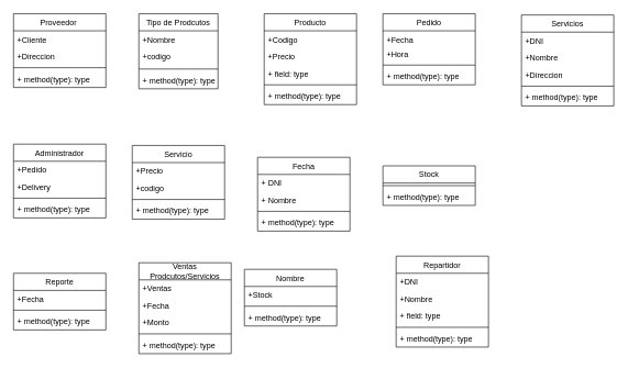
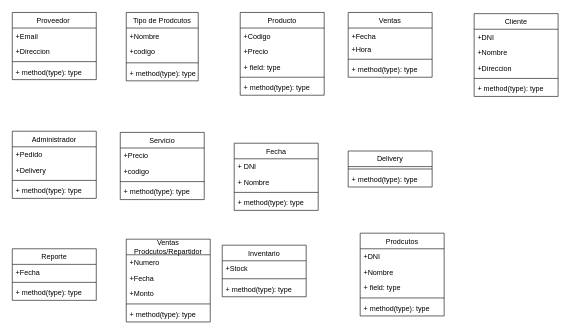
  <mxCell id="0" />
  <mxCell id="1" parent="0" />
  <mxCell id="2" value="Fecha" style="swimlane;fontStyle=0;childLayout=stackLayout;horizontal=1;startSize=26;fillColor=none;horizontalStack=0;resizeParent=1;resizeParentMax=0;resizeLast=0;collapsible=1;marginBottom=0;" vertex="1" parent="1"><mxGeometry x="390" y="238" width="140" height="112" as="geometry" /></mxCell>
  <mxCell id="3" value="+ DNI" style="text;strokeColor=none;fillColor=none;align=left;verticalAlign=top;spacingLeft=4;spacingRight=4;overflow=hidden;rotatable=0;points=[[0,0.5],[1,0.5]];portConstraint=eastwest;" vertex="1" parent="2"><mxGeometry y="26" width="140" height="26" as="geometry" /></mxCell>
  <mxCell id="4" value="+ Nombre" style="text;strokeColor=none;fillColor=none;align=left;verticalAlign=top;spacingLeft=4;spacingRight=4;overflow=hidden;rotatable=0;points=[[0,0.5],[1,0.5]];portConstraint=eastwest;" vertex="1" parent="2"><mxGeometry y="52" width="140" height="26" as="geometry" /></mxCell>
  <mxCell id="5" value="" style="line;strokeWidth=1;fillColor=none;align=left;verticalAlign=middle;spacingTop=-1;spacingLeft=3;spacingRight=3;rotatable=0;labelPosition=right;points=[];portConstraint=eastwest;" vertex="1" parent="2"><mxGeometry y="78" width="140" height="8" as="geometry" /></mxCell>
  <mxCell id="6" value="+ method(type): type" style="text;strokeColor=none;fillColor=none;align=left;verticalAlign=top;spacingLeft=4;spacingRight=4;overflow=hidden;rotatable=0;points=[[0,0.5],[1,0.5]];portConstraint=eastwest;" vertex="1" parent="2"><mxGeometry y="86" width="140" height="26" as="geometry" /></mxCell>
  <mxCell id="7" value="Reporte" style="swimlane;fontStyle=0;childLayout=stackLayout;horizontal=1;startSize=26;fillColor=none;horizontalStack=0;resizeParent=1;resizeParentMax=0;resizeLast=0;collapsible=1;marginBottom=0;" vertex="1" parent="1"><mxGeometry x="20" y="414" width="140" height="86" as="geometry" /></mxCell>
  <mxCell id="8" value="+Fecha" style="text;strokeColor=none;fillColor=none;align=left;verticalAlign=top;spacingLeft=4;spacingRight=4;overflow=hidden;rotatable=0;points=[[0,0.5],[1,0.5]];portConstraint=eastwest;" vertex="1" parent="7"><mxGeometry y="26" width="140" height="26" as="geometry" /></mxCell>
  <mxCell id="9" value="" style="line;strokeWidth=1;fillColor=none;align=left;verticalAlign=middle;spacingTop=-1;spacingLeft=3;spacingRight=3;rotatable=0;labelPosition=right;points=[];portConstraint=eastwest;" vertex="1" parent="7"><mxGeometry y="52" width="140" height="8" as="geometry" /></mxCell>
  <mxCell id="10" value="+ method(type): type" style="text;strokeColor=none;fillColor=none;align=left;verticalAlign=top;spacingLeft=4;spacingRight=4;overflow=hidden;rotatable=0;points=[[0,0.5],[1,0.5]];portConstraint=eastwest;" vertex="1" parent="7"><mxGeometry y="60" width="140" height="26" as="geometry" /></mxCell>
- <mxCell id="11" value="Nombre" style="swimlane;fontStyle=0;childLayout=stackLayout;horizontal=1;startSize=26;fillColor=none;horizontalStack=0;resizeParent=1;resizeParentMax=0;resizeLast=0;collapsible=1;marginBottom=0;" vertex="1" parent="1"><mxGeometry x="370" y="408" width="140" height="86" as="geometry" /></mxCell>
+ <mxCell id="11" value="Inventario" style="swimlane;fontStyle=0;childLayout=stackLayout;horizontal=1;startSize=26;fillColor=none;horizontalStack=0;resizeParent=1;resizeParentMax=0;resizeLast=0;collapsible=1;marginBottom=0;" vertex="1" parent="1"><mxGeometry x="370" y="408" width="140" height="86" as="geometry" /></mxCell>
  <mxCell id="12" value="+Stock" style="text;strokeColor=none;fillColor=none;align=left;verticalAlign=top;spacingLeft=4;spacingRight=4;overflow=hidden;rotatable=0;points=[[0,0.5],[1,0.5]];portConstraint=eastwest;" vertex="1" parent="11"><mxGeometry y="26" width="140" height="26" as="geometry" /></mxCell>
  <mxCell id="13" value="" style="line;strokeWidth=1;fillColor=none;align=left;verticalAlign=middle;spacingTop=-1;spacingLeft=3;spacingRight=3;rotatable=0;labelPosition=right;points=[];portConstraint=eastwest;" vertex="1" parent="11"><mxGeometry y="52" width="140" height="8" as="geometry" /></mxCell>
  <mxCell id="14" value="+ method(type): type" style="text;strokeColor=none;fillColor=none;align=left;verticalAlign=top;spacingLeft=4;spacingRight=4;overflow=hidden;rotatable=0;points=[[0,0.5],[1,0.5]];portConstraint=eastwest;" vertex="1" parent="11"><mxGeometry y="60" width="140" height="26" as="geometry" /></mxCell>
  <mxCell id="15" value="Proveedor " style="swimlane;fontStyle=0;childLayout=stackLayout;horizontal=1;startSize=26;fillColor=none;horizontalStack=0;resizeParent=1;resizeParentMax=0;resizeLast=0;collapsible=1;marginBottom=0;" vertex="1" parent="1"><mxGeometry x="20" y="20" width="140" height="112" as="geometry" /></mxCell>
- <mxCell id="16" value="+Cliente" style="text;strokeColor=none;fillColor=none;align=left;verticalAlign=top;spacingLeft=4;spacingRight=4;overflow=hidden;rotatable=0;points=[[0,0.5],[1,0.5]];portConstraint=eastwest;" vertex="1" parent="15"><mxGeometry y="26" width="140" height="26" as="geometry" /></mxCell>
+ <mxCell id="16" value="+Email" style="text;strokeColor=none;fillColor=none;align=left;verticalAlign=top;spacingLeft=4;spacingRight=4;overflow=hidden;rotatable=0;points=[[0,0.5],[1,0.5]];portConstraint=eastwest;" vertex="1" parent="15"><mxGeometry y="26" width="140" height="26" as="geometry" /></mxCell>
  <mxCell id="17" value="+Direccion" style="text;strokeColor=none;fillColor=none;align=left;verticalAlign=top;spacingLeft=4;spacingRight=4;overflow=hidden;rotatable=0;points=[[0,0.5],[1,0.5]];portConstraint=eastwest;" vertex="1" parent="15"><mxGeometry y="52" width="140" height="26" as="geometry" /></mxCell>
  <mxCell id="18" value="" style="line;strokeWidth=1;fillColor=none;align=left;verticalAlign=middle;spacingTop=-1;spacingLeft=3;spacingRight=3;rotatable=0;labelPosition=right;points=[];portConstraint=eastwest;" vertex="1" parent="15"><mxGeometry y="78" width="140" height="8" as="geometry" /></mxCell>
  <mxCell id="19" value="+ method(type): type" style="text;strokeColor=none;fillColor=none;align=left;verticalAlign=top;spacingLeft=4;spacingRight=4;overflow=hidden;rotatable=0;points=[[0,0.5],[1,0.5]];portConstraint=eastwest;" vertex="1" parent="15"><mxGeometry y="86" width="140" height="26" as="geometry" /></mxCell>
  <mxCell id="20" value="Administrador" style="swimlane;fontStyle=0;childLayout=stackLayout;horizontal=1;startSize=26;fillColor=none;horizontalStack=0;resizeParent=1;resizeParentMax=0;resizeLast=0;collapsible=1;marginBottom=0;" vertex="1" parent="1"><mxGeometry x="20" y="218" width="140" height="112" as="geometry" /></mxCell>
  <mxCell id="21" value="+Pedido" style="text;strokeColor=none;fillColor=none;align=left;verticalAlign=top;spacingLeft=4;spacingRight=4;overflow=hidden;rotatable=0;points=[[0,0.5],[1,0.5]];portConstraint=eastwest;" vertex="1" parent="20"><mxGeometry y="26" width="140" height="26" as="geometry" /></mxCell>
  <mxCell id="22" value="+Delivery" style="text;strokeColor=none;fillColor=none;align=left;verticalAlign=top;spacingLeft=4;spacingRight=4;overflow=hidden;rotatable=0;points=[[0,0.5],[1,0.5]];portConstraint=eastwest;" vertex="1" parent="20"><mxGeometry y="52" width="140" height="26" as="geometry" /></mxCell>
  <mxCell id="23" value="" style="line;strokeWidth=1;fillColor=none;align=left;verticalAlign=middle;spacingTop=-1;spacingLeft=3;spacingRight=3;rotatable=0;labelPosition=right;points=[];portConstraint=eastwest;" vertex="1" parent="20"><mxGeometry y="78" width="140" height="8" as="geometry" /></mxCell>
  <mxCell id="24" value="+ method(type): type" style="text;strokeColor=none;fillColor=none;align=left;verticalAlign=top;spacingLeft=4;spacingRight=4;overflow=hidden;rotatable=0;points=[[0,0.5],[1,0.5]];portConstraint=eastwest;" vertex="1" parent="20"><mxGeometry y="86" width="140" height="26" as="geometry" /></mxCell>
  <mxCell id="25" value="Servicio" style="swimlane;fontStyle=0;childLayout=stackLayout;horizontal=1;startSize=26;fillColor=none;horizontalStack=0;resizeParent=1;resizeParentMax=0;resizeLast=0;collapsible=1;marginBottom=0;" vertex="1" parent="1"><mxGeometry x="200" y="220" width="140" height="112" as="geometry" /></mxCell>
  <mxCell id="26" value="+Precio" style="text;strokeColor=none;fillColor=none;align=left;verticalAlign=top;spacingLeft=4;spacingRight=4;overflow=hidden;rotatable=0;points=[[0,0.5],[1,0.5]];portConstraint=eastwest;" vertex="1" parent="25"><mxGeometry y="26" width="140" height="26" as="geometry" /></mxCell>
  <mxCell id="27" value="+codigo" style="text;strokeColor=none;fillColor=none;align=left;verticalAlign=top;spacingLeft=4;spacingRight=4;overflow=hidden;rotatable=0;points=[[0,0.5],[1,0.5]];portConstraint=eastwest;" vertex="1" parent="25"><mxGeometry y="52" width="140" height="26" as="geometry" /></mxCell>
  <mxCell id="28" value="" style="line;strokeWidth=1;fillColor=none;align=left;verticalAlign=middle;spacingTop=-1;spacingLeft=3;spacingRight=3;rotatable=0;labelPosition=right;points=[];portConstraint=eastwest;" vertex="1" parent="25"><mxGeometry y="78" width="140" height="8" as="geometry" /></mxCell>
  <mxCell id="29" value="+ method(type): type" style="text;strokeColor=none;fillColor=none;align=left;verticalAlign=top;spacingLeft=4;spacingRight=4;overflow=hidden;rotatable=0;points=[[0,0.5],[1,0.5]];portConstraint=eastwest;" vertex="1" parent="25"><mxGeometry y="86" width="140" height="26" as="geometry" /></mxCell>
  <mxCell id="30" value="Producto" style="swimlane;fontStyle=0;childLayout=stackLayout;horizontal=1;startSize=26;fillColor=none;horizontalStack=0;resizeParent=1;resizeParentMax=0;resizeLast=0;collapsible=1;marginBottom=0;" vertex="1" parent="1"><mxGeometry x="400" y="20" width="140" height="138" as="geometry" /></mxCell>
  <mxCell id="31" value="+Codigo" style="text;strokeColor=none;fillColor=none;align=left;verticalAlign=top;spacingLeft=4;spacingRight=4;overflow=hidden;rotatable=0;points=[[0,0.5],[1,0.5]];portConstraint=eastwest;" vertex="1" parent="30"><mxGeometry y="26" width="140" height="26" as="geometry" /></mxCell>
  <mxCell id="32" value="+Precio" style="text;strokeColor=none;fillColor=none;align=left;verticalAlign=top;spacingLeft=4;spacingRight=4;overflow=hidden;rotatable=0;points=[[0,0.5],[1,0.5]];portConstraint=eastwest;" vertex="1" parent="30"><mxGeometry y="52" width="140" height="26" as="geometry" /></mxCell>
  <mxCell id="33" value="+ field: type" style="text;strokeColor=none;fillColor=none;align=left;verticalAlign=top;spacingLeft=4;spacingRight=4;overflow=hidden;rotatable=0;points=[[0,0.5],[1,0.5]];portConstraint=eastwest;" vertex="1" parent="30"><mxGeometry y="78" width="140" height="26" as="geometry" /></mxCell>
  <mxCell id="34" value="" style="line;strokeWidth=1;fillColor=none;align=left;verticalAlign=middle;spacingTop=-1;spacingLeft=3;spacingRight=3;rotatable=0;labelPosition=right;points=[];portConstraint=eastwest;" vertex="1" parent="30"><mxGeometry y="104" width="140" height="8" as="geometry" /></mxCell>
  <mxCell id="35" value="+ method(type): type" style="text;strokeColor=none;fillColor=none;align=left;verticalAlign=top;spacingLeft=4;spacingRight=4;overflow=hidden;rotatable=0;points=[[0,0.5],[1,0.5]];portConstraint=eastwest;" vertex="1" parent="30"><mxGeometry y="112" width="140" height="26" as="geometry" /></mxCell>
- <mxCell id="36" value="Pedido" style="swimlane;fontStyle=0;childLayout=stackLayout;horizontal=1;startSize=26;fillColor=none;horizontalStack=0;resizeParent=1;resizeParentMax=0;resizeLast=0;collapsible=1;marginBottom=0;" vertex="1" parent="1"><mxGeometry x="580" y="20" width="140" height="108" as="geometry" /></mxCell>
+ <mxCell id="36" value="Ventas" style="swimlane;fontStyle=0;childLayout=stackLayout;horizontal=1;startSize=26;fillColor=none;horizontalStack=0;resizeParent=1;resizeParentMax=0;resizeLast=0;collapsible=1;marginBottom=0;" vertex="1" parent="1"><mxGeometry x="580" y="20" width="140" height="108" as="geometry" /></mxCell>
  <mxCell id="37" value="+Fecha" style="text;strokeColor=none;fillColor=none;align=left;verticalAlign=top;spacingLeft=4;spacingRight=4;overflow=hidden;rotatable=0;points=[[0,0.5],[1,0.5]];portConstraint=eastwest;" vertex="1" parent="36"><mxGeometry y="26" width="140" height="22" as="geometry" /></mxCell>
  <mxCell id="38" value="+Hora" style="text;strokeColor=none;fillColor=none;align=left;verticalAlign=top;spacingLeft=4;spacingRight=4;overflow=hidden;rotatable=0;points=[[0,0.5],[1,0.5]];portConstraint=eastwest;" vertex="1" parent="36"><mxGeometry y="48" width="140" height="26" as="geometry" /></mxCell>
  <mxCell id="39" value="" style="line;strokeWidth=1;fillColor=none;align=left;verticalAlign=middle;spacingTop=-1;spacingLeft=3;spacingRight=3;rotatable=0;labelPosition=right;points=[];portConstraint=eastwest;" vertex="1" parent="36"><mxGeometry y="74" width="140" height="8" as="geometry" /></mxCell>
  <mxCell id="40" value="+ method(type): type" style="text;strokeColor=none;fillColor=none;align=left;verticalAlign=top;spacingLeft=4;spacingRight=4;overflow=hidden;rotatable=0;points=[[0,0.5],[1,0.5]];portConstraint=eastwest;" vertex="1" parent="36"><mxGeometry y="82" width="140" height="26" as="geometry" /></mxCell>
- <mxCell id="41" value="Servicios" style="swimlane;fontStyle=0;childLayout=stackLayout;horizontal=1;startSize=26;fillColor=none;horizontalStack=0;resizeParent=1;resizeParentMax=0;resizeLast=0;collapsible=1;marginBottom=0;" vertex="1" parent="1"><mxGeometry x="790" y="22" width="140" height="138" as="geometry" /></mxCell>
+ <mxCell id="41" value="Cliente" style="swimlane;fontStyle=0;childLayout=stackLayout;horizontal=1;startSize=26;fillColor=none;horizontalStack=0;resizeParent=1;resizeParentMax=0;resizeLast=0;collapsible=1;marginBottom=0;" vertex="1" parent="1"><mxGeometry x="790" y="22" width="140" height="138" as="geometry" /></mxCell>
  <mxCell id="42" value="+DNI" style="text;strokeColor=none;fillColor=none;align=left;verticalAlign=top;spacingLeft=4;spacingRight=4;overflow=hidden;rotatable=0;points=[[0,0.5],[1,0.5]];portConstraint=eastwest;" vertex="1" parent="41"><mxGeometry y="26" width="140" height="26" as="geometry" /></mxCell>
  <mxCell id="43" value="+Nombre" style="text;strokeColor=none;fillColor=none;align=left;verticalAlign=top;spacingLeft=4;spacingRight=4;overflow=hidden;rotatable=0;points=[[0,0.5],[1,0.5]];portConstraint=eastwest;" vertex="1" parent="41"><mxGeometry y="52" width="140" height="26" as="geometry" /></mxCell>
  <mxCell id="44" value="+Direccion" style="text;strokeColor=none;fillColor=none;align=left;verticalAlign=top;spacingLeft=4;spacingRight=4;overflow=hidden;rotatable=0;points=[[0,0.5],[1,0.5]];portConstraint=eastwest;" vertex="1" parent="41"><mxGeometry y="78" width="140" height="26" as="geometry" /></mxCell>
  <mxCell id="45" value="" style="line;strokeWidth=1;fillColor=none;align=left;verticalAlign=middle;spacingTop=-1;spacingLeft=3;spacingRight=3;rotatable=0;labelPosition=right;points=[];portConstraint=eastwest;" vertex="1" parent="41"><mxGeometry y="104" width="140" height="8" as="geometry" /></mxCell>
  <mxCell id="46" value="+ method(type): type" style="text;strokeColor=none;fillColor=none;align=left;verticalAlign=top;spacingLeft=4;spacingRight=4;overflow=hidden;rotatable=0;points=[[0,0.5],[1,0.5]];portConstraint=eastwest;" vertex="1" parent="41"><mxGeometry y="112" width="140" height="26" as="geometry" /></mxCell>
- <mxCell id="47" value="Stock" style="swimlane;fontStyle=0;childLayout=stackLayout;horizontal=1;startSize=26;fillColor=none;horizontalStack=0;resizeParent=1;resizeParentMax=0;resizeLast=0;collapsible=1;marginBottom=0;" vertex="1" parent="1"><mxGeometry x="580" y="251" width="140" height="60" as="geometry" /></mxCell>
+ <mxCell id="47" value="Delivery" style="swimlane;fontStyle=0;childLayout=stackLayout;horizontal=1;startSize=26;fillColor=none;horizontalStack=0;resizeParent=1;resizeParentMax=0;resizeLast=0;collapsible=1;marginBottom=0;" vertex="1" parent="1"><mxGeometry x="580" y="251" width="140" height="60" as="geometry" /></mxCell>
  <mxCell id="48" value="" style="line;strokeWidth=1;fillColor=none;align=left;verticalAlign=middle;spacingTop=-1;spacingLeft=3;spacingRight=3;rotatable=0;labelPosition=right;points=[];portConstraint=eastwest;" vertex="1" parent="47"><mxGeometry y="26" width="140" height="8" as="geometry" /></mxCell>
  <mxCell id="49" value="+ method(type): type" style="text;strokeColor=none;fillColor=none;align=left;verticalAlign=top;spacingLeft=4;spacingRight=4;overflow=hidden;rotatable=0;points=[[0,0.5],[1,0.5]];portConstraint=eastwest;" vertex="1" parent="47"><mxGeometry y="34" width="140" height="26" as="geometry" /></mxCell>
- <mxCell id="50" value="Repartidor" style="swimlane;fontStyle=0;childLayout=stackLayout;horizontal=1;startSize=26;fillColor=none;horizontalStack=0;resizeParent=1;resizeParentMax=0;resizeLast=0;collapsible=1;marginBottom=0;" vertex="1" parent="1"><mxGeometry x="600" y="388" width="140" height="138" as="geometry" /></mxCell>
+ <mxCell id="50" value="Prodcutos" style="swimlane;fontStyle=0;childLayout=stackLayout;horizontal=1;startSize=26;fillColor=none;horizontalStack=0;resizeParent=1;resizeParentMax=0;resizeLast=0;collapsible=1;marginBottom=0;" vertex="1" parent="1"><mxGeometry x="600" y="388" width="140" height="138" as="geometry" /></mxCell>
  <mxCell id="51" value="+DNI" style="text;strokeColor=none;fillColor=none;align=left;verticalAlign=top;spacingLeft=4;spacingRight=4;overflow=hidden;rotatable=0;points=[[0,0.5],[1,0.5]];portConstraint=eastwest;" vertex="1" parent="50"><mxGeometry y="26" width="140" height="26" as="geometry" /></mxCell>
  <mxCell id="52" value="+Nombre" style="text;strokeColor=none;fillColor=none;align=left;verticalAlign=top;spacingLeft=4;spacingRight=4;overflow=hidden;rotatable=0;points=[[0,0.5],[1,0.5]];portConstraint=eastwest;" vertex="1" parent="50"><mxGeometry y="52" width="140" height="26" as="geometry" /></mxCell>
  <mxCell id="53" value="+ field: type" style="text;strokeColor=none;fillColor=none;align=left;verticalAlign=top;spacingLeft=4;spacingRight=4;overflow=hidden;rotatable=0;points=[[0,0.5],[1,0.5]];portConstraint=eastwest;" vertex="1" parent="50"><mxGeometry y="78" width="140" height="26" as="geometry" /></mxCell>
  <mxCell id="54" value="" style="line;strokeWidth=1;fillColor=none;align=left;verticalAlign=middle;spacingTop=-1;spacingLeft=3;spacingRight=3;rotatable=0;labelPosition=right;points=[];portConstraint=eastwest;" vertex="1" parent="50"><mxGeometry y="104" width="140" height="8" as="geometry" /></mxCell>
  <mxCell id="55" value="+ method(type): type" style="text;strokeColor=none;fillColor=none;align=left;verticalAlign=top;spacingLeft=4;spacingRight=4;overflow=hidden;rotatable=0;points=[[0,0.5],[1,0.5]];portConstraint=eastwest;" vertex="1" parent="50"><mxGeometry y="112" width="140" height="26" as="geometry" /></mxCell>
  <mxCell id="56" value="Tipo de Prodcutos" style="swimlane;fontStyle=0;childLayout=stackLayout;horizontal=1;startSize=26;fillColor=none;horizontalStack=0;resizeParent=1;resizeParentMax=0;resizeLast=0;collapsible=1;marginBottom=0;" vertex="1" parent="1"><mxGeometry x="210" y="20" width="120" height="114" as="geometry" /></mxCell>
  <mxCell id="57" value="+Nombre" style="text;strokeColor=none;fillColor=none;align=left;verticalAlign=top;spacingLeft=4;spacingRight=4;overflow=hidden;rotatable=0;points=[[0,0.5],[1,0.5]];portConstraint=eastwest;" vertex="1" parent="56"><mxGeometry y="26" width="120" height="26" as="geometry" /></mxCell>
  <mxCell id="58" value="+codigo" style="text;strokeColor=none;fillColor=none;align=left;verticalAlign=top;spacingLeft=4;spacingRight=4;overflow=hidden;rotatable=0;points=[[0,0.5],[1,0.5]];portConstraint=eastwest;" vertex="1" parent="56"><mxGeometry y="52" width="120" height="28" as="geometry" /></mxCell>
  <mxCell id="59" value="" style="line;strokeWidth=1;fillColor=none;align=left;verticalAlign=middle;spacingTop=-1;spacingLeft=3;spacingRight=3;rotatable=0;labelPosition=right;points=[];portConstraint=eastwest;" vertex="1" parent="56"><mxGeometry y="80" width="120" height="8" as="geometry" /></mxCell>
  <mxCell id="60" value="+ method(type): type" style="text;strokeColor=none;fillColor=none;align=left;verticalAlign=top;spacingLeft=4;spacingRight=4;overflow=hidden;rotatable=0;points=[[0,0.5],[1,0.5]];portConstraint=eastwest;" vertex="1" parent="56"><mxGeometry y="88" width="120" height="26" as="geometry" /></mxCell>
- <mxCell id="61" value="Ventas&#10;Prodcutos/Servicios" style="swimlane;fontStyle=0;childLayout=stackLayout;horizontal=1;startSize=26;fillColor=none;horizontalStack=0;resizeParent=1;resizeParentMax=0;resizeLast=0;collapsible=1;marginBottom=0;" vertex="1" parent="1"><mxGeometry x="210" y="398" width="140" height="138" as="geometry" /></mxCell>
- <mxCell id="62" value="+Ventas" style="text;strokeColor=none;fillColor=none;align=left;verticalAlign=top;spacingLeft=4;spacingRight=4;overflow=hidden;rotatable=0;points=[[0,0.5],[1,0.5]];portConstraint=eastwest;" vertex="1" parent="61"><mxGeometry y="26" width="140" height="26" as="geometry" /></mxCell>
+ <mxCell id="61" value="Ventas&#10;Prodcutos/Repartidor" style="swimlane;fontStyle=0;childLayout=stackLayout;horizontal=1;startSize=26;fillColor=none;horizontalStack=0;resizeParent=1;resizeParentMax=0;resizeLast=0;collapsible=1;marginBottom=0;" vertex="1" parent="1"><mxGeometry x="210" y="398" width="140" height="138" as="geometry" /></mxCell>
+ <mxCell id="62" value="+Numero" style="text;strokeColor=none;fillColor=none;align=left;verticalAlign=top;spacingLeft=4;spacingRight=4;overflow=hidden;rotatable=0;points=[[0,0.5],[1,0.5]];portConstraint=eastwest;" vertex="1" parent="61"><mxGeometry y="26" width="140" height="26" as="geometry" /></mxCell>
  <mxCell id="63" value="+Fecha" style="text;strokeColor=none;fillColor=none;align=left;verticalAlign=top;spacingLeft=4;spacingRight=4;overflow=hidden;rotatable=0;points=[[0,0.5],[1,0.5]];portConstraint=eastwest;" vertex="1" parent="61"><mxGeometry y="52" width="140" height="26" as="geometry" /></mxCell>
  <mxCell id="64" value="+Monto" style="text;strokeColor=none;fillColor=none;align=left;verticalAlign=top;spacingLeft=4;spacingRight=4;overflow=hidden;rotatable=0;points=[[0,0.5],[1,0.5]];portConstraint=eastwest;" vertex="1" parent="61"><mxGeometry y="78" width="140" height="26" as="geometry" /></mxCell>
  <mxCell id="65" value="" style="line;strokeWidth=1;fillColor=none;align=left;verticalAlign=middle;spacingTop=-1;spacingLeft=3;spacingRight=3;rotatable=0;labelPosition=right;points=[];portConstraint=eastwest;" vertex="1" parent="61"><mxGeometry y="104" width="140" height="8" as="geometry" /></mxCell>
  <mxCell id="66" value="+ method(type): type" style="text;strokeColor=none;fillColor=none;align=left;verticalAlign=top;spacingLeft=4;spacingRight=4;overflow=hidden;rotatable=0;points=[[0,0.5],[1,0.5]];portConstraint=eastwest;" vertex="1" parent="61"><mxGeometry y="112" width="140" height="26" as="geometry" /></mxCell>
